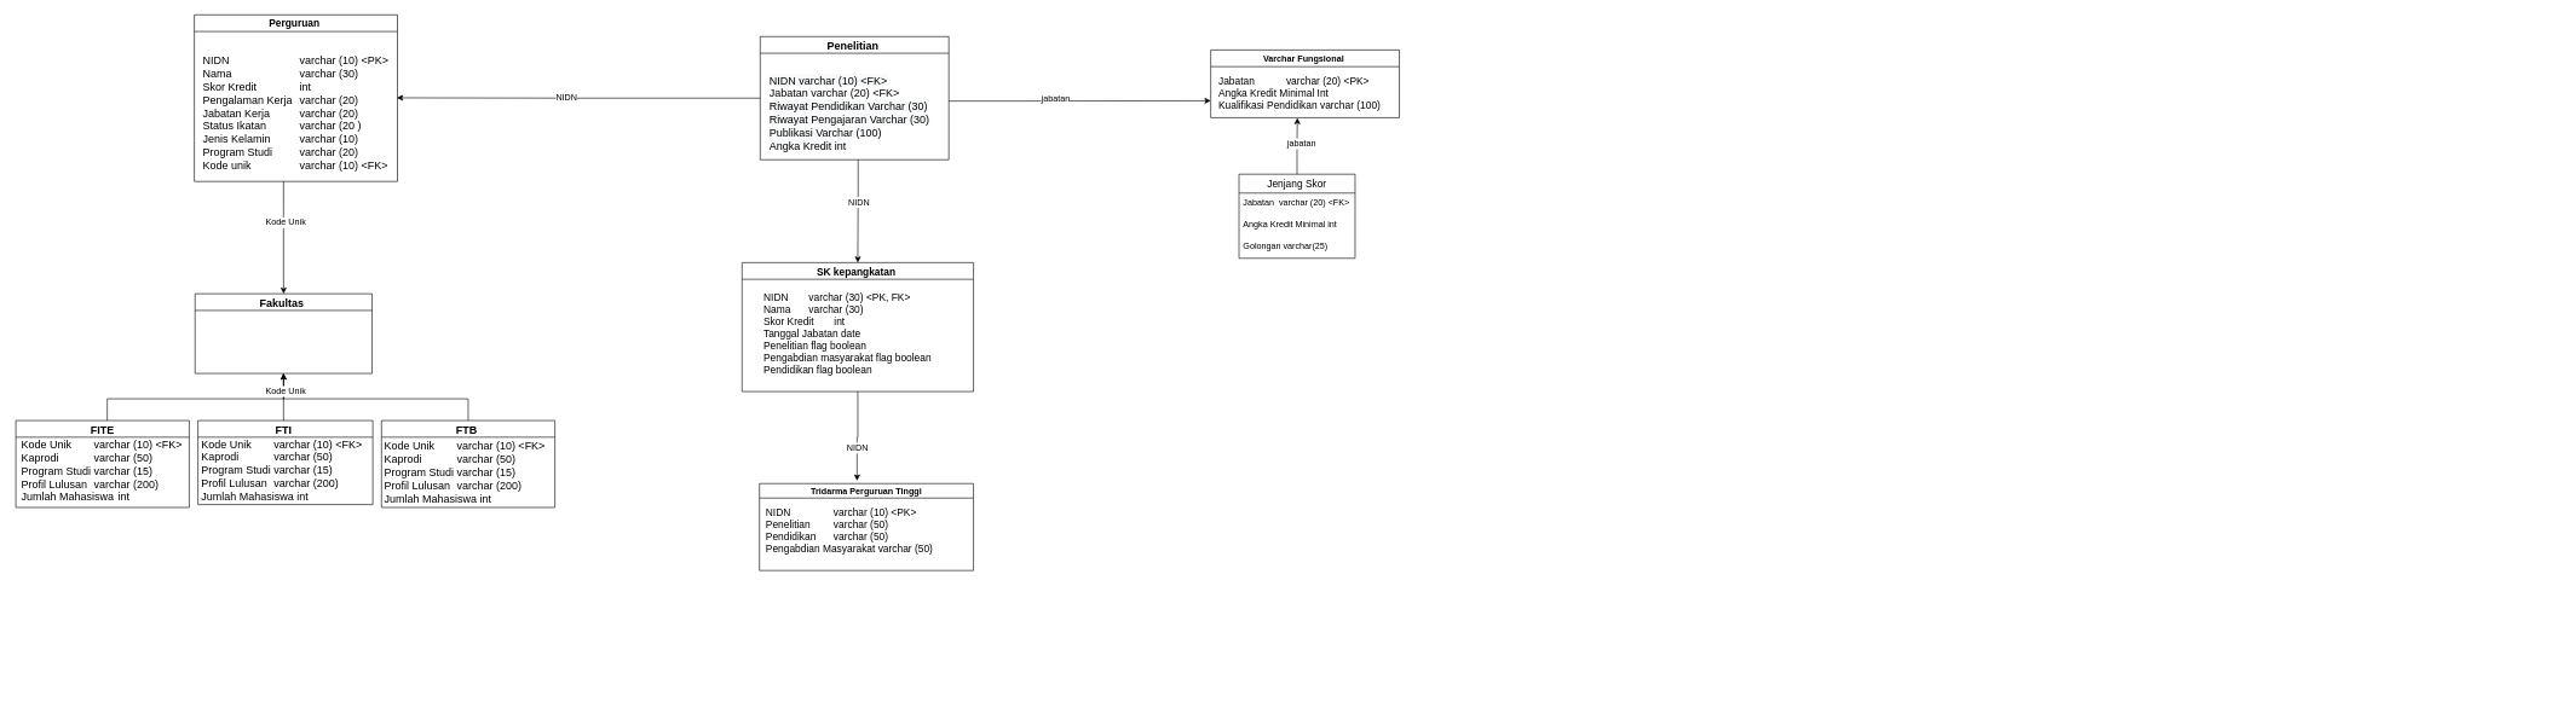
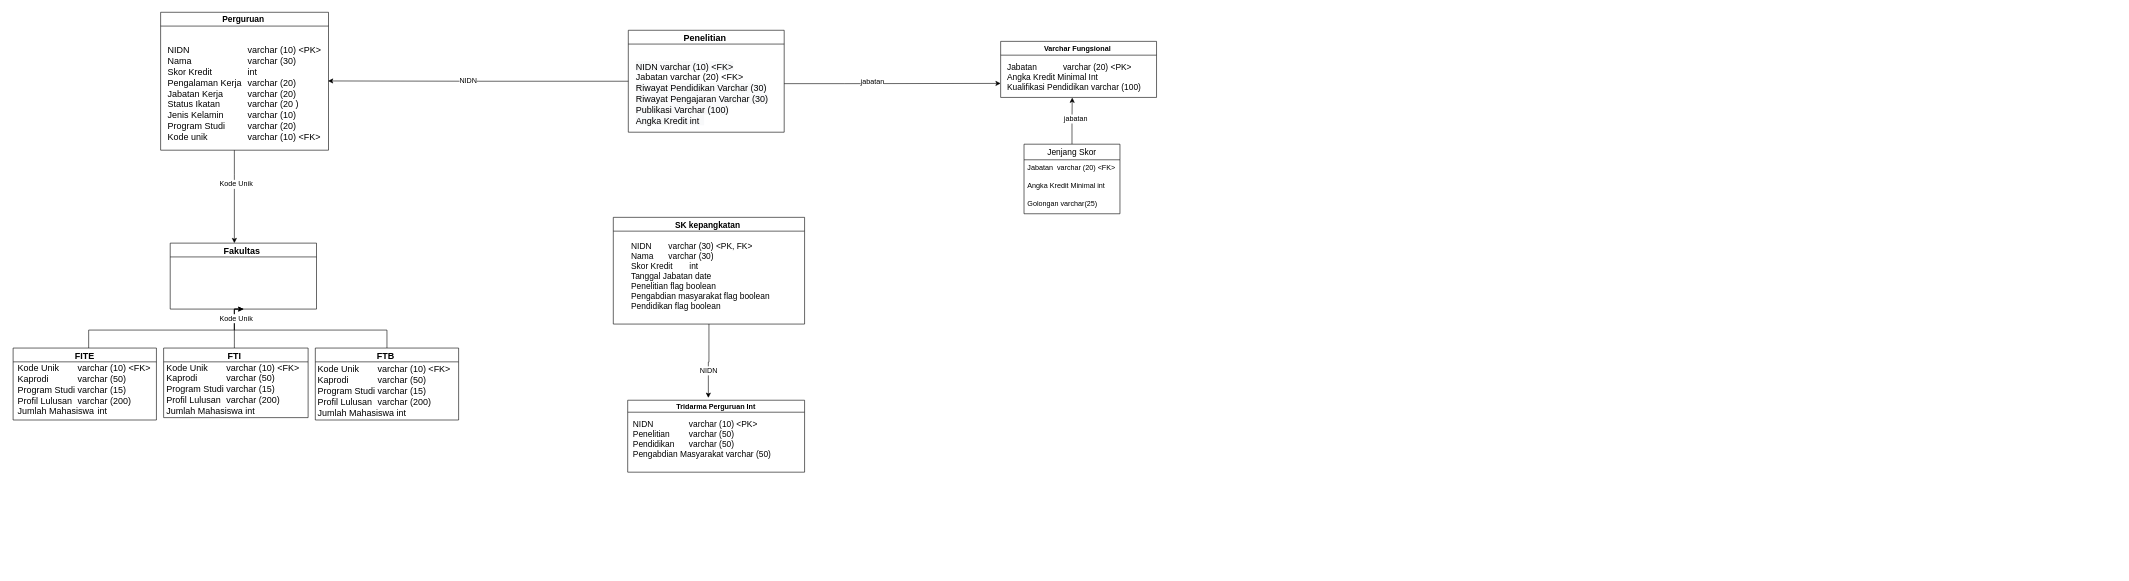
  <mxCell id="0" />
  <mxCell id="1" parent="0" />
  <mxCell id="2" style="edgeStyle=orthogonalEdgeStyle;rounded=0;orthogonalLoop=1;jettySize=auto;html=1;fontSize=12;endArrow=classic;endFill=1;" edge="1" parent="1" source="4" target="6"><mxGeometry relative="1" as="geometry"><Array as="points"><mxPoint x="389" y="290" /><mxPoint x="389" y="290" /></Array></mxGeometry></mxCell>
  <mxCell id="3" value="Kode Unik" style="edgeLabel;html=1;align=center;verticalAlign=middle;resizable=0;points=[];fontSize=12;" vertex="1" connectable="0" parent="2"><mxGeometry x="-0.265" y="2" relative="1" as="geometry"><mxPoint y="-1" as="offset" /></mxGeometry></mxCell>
  <mxCell id="4" value="Perguruan " style="swimlane;fontSize=14;" parent="1" vertex="1"><mxGeometry y="20" width="280" height="230" as="geometry" x="266" /></mxCell>
  <mxCell id="5" value="&lt;font style=&quot;font-size: 15px&quot;&gt;NIDN &lt;span style=&quot;white-space: pre&quot;&gt;&#09;&lt;span style=&quot;white-space: pre&quot;&gt;&#09;&lt;span style=&quot;white-space: pre&quot;&gt;&#09;&lt;/span&gt;&lt;/span&gt;&lt;/span&gt;varchar (10) &amp;lt;PK&amp;gt;&lt;br&gt;Nama &lt;span style=&quot;white-space: pre&quot;&gt;&#09;&lt;span style=&quot;white-space: pre&quot;&gt;&#09;&lt;span style=&quot;white-space: pre&quot;&gt;&#09;&lt;/span&gt;&lt;/span&gt;&lt;/span&gt;varchar (30)&amp;nbsp;&lt;br&gt;Skor Kredit &lt;span style=&quot;white-space: pre&quot;&gt;&#09;&lt;span style=&quot;white-space: pre&quot;&gt;&#09;&lt;/span&gt;&lt;/span&gt;int&amp;nbsp;&lt;br&gt;Pengalaman Kerja &lt;span style=&quot;white-space: pre&quot;&gt;&#09;&lt;/span&gt;varchar (20)&lt;br&gt;Jabatan Kerja &lt;span style=&quot;white-space: pre&quot;&gt;&#09;&lt;span style=&quot;white-space: pre&quot;&gt;&#09;&lt;/span&gt;&lt;/span&gt;varchar (20)&lt;br&gt;Status Ikatan &lt;span style=&quot;white-space: pre&quot;&gt;&#09;&lt;/span&gt;&lt;span style=&quot;white-space: pre&quot;&gt;&#09;&lt;/span&gt;varchar (20 )&lt;br&gt;Jenis Kelamin &lt;span style=&quot;white-space: pre&quot;&gt;&#09;&lt;span style=&quot;white-space: pre&quot;&gt;&#09;&lt;/span&gt;&lt;/span&gt;varchar (10)&lt;br&gt;Program Studi &lt;span style=&quot;white-space: pre&quot;&gt;&#09;&lt;/span&gt;varchar (20)&amp;nbsp;&lt;br&gt;Kode unik &lt;span style=&quot;white-space: pre&quot;&gt;&#09;&lt;/span&gt;&lt;span style=&quot;white-space: pre&quot;&gt;&#09;&lt;/span&gt;varchar (10) &amp;lt;FK&amp;gt;&lt;/font&gt;" style="text;html=1;align=left;verticalAlign=middle;resizable=0;points=[];autosize=1;strokeColor=none;fillColor=none;fontSize=14;" parent="4" vertex="1"><mxGeometry x="10" y="55" width="270" height="160" as="geometry" /></mxCell>
- <mxCell id="6" value="Fakultas " style="swimlane;fontSize=15;" parent="1" vertex="1"><mxGeometry x="267" y="405" width="244" height="110" as="geometry" /></mxCell>
+ <mxCell id="6" value="Fakultas " style="swimlane;fontSize=15;" parent="1" vertex="1"><mxGeometry x="282" y="405" width="244" height="110" as="geometry" /></mxCell>
  <mxCell id="7" value="&lt;span style=&quot;color: rgba(0 , 0 , 0 , 0) ; font-family: monospace ; font-size: 0px&quot;&gt;%3CmxGraphModel%3E%3Croot%3E%3CmxCell%20id%3D%220%22%2F%3E%3CmxCell%20id%3D%221%22%20parent%3D%220%22%2F%3E%3CmxCell%20id%3D%222%22%20value%3D%22Dosen%C2%A0%22%20style%3D%22swimlane%3BfontSize%3D14%3B%22%20vertex%3D%221%22%20parent%3D%221%22%3E%3CmxGeometry%20x%3D%22330%22%20y%3D%2290%22%20width%3D%22260%22%20height%3D%22270%22%20as%3D%22geometry%22%2F%3E%3C%2FmxCell%3E%3CmxCell%20id%3D%223%22%20value%3D%22%26lt%3Bfont%20style%3D%26quot%3Bfont-size%3A%2015px%26quot%3B%26gt%3B%26lt%3Bbr%26gt%3BNIDN%20varchar%20(10)%20%26amp%3Blt%3BPK%26amp%3Bgt%3B%26lt%3Bbr%26gt%3BNama%20Varchar%20(30)%26amp%3Bnbsp%3B%26lt%3Bbr%26gt%3BSkor%20Kredit%20int%26amp%3Bnbsp%3B%26lt%3Bbr%26gt%3BPengalaman%20Kerja%20Varchar%20(20)%26lt%3Bbr%26gt%3BJabatan%20Kerja%20Varchar%20(20)%26lt%3Bbr%26gt%3BStatus%20Ikatan%20Varchar%20(20%20)%26lt%3Bbr%26gt%3Bjenis%20Kelamin%20Varchar%20(10)%26lt%3Bbr%26gt%3BProgram%20Studi%20Varchar%20(20)%26lt%3Bbr%26gt%3BKode%20unik%20Varchar%20(20%20)%26amp%3Bnbsp%3B%26lt%3Bbr%26gt%3BKode%20unik%20Varchar%20(10)%20%26amp%3Blt%3BFK%26amp%3Bgt%3B%26lt%3B%2Ffont%26gt%3B%22%20style%3D%22text%3Bhtml%3D1%3Balign%3Dleft%3BverticalAlign%3Dmiddle%3Bresizable%3D0%3Bpoints%3D%5B%5D%3Bautosize%3D1%3BstrokeColor%3Dnone%3BfillColor%3Dnone%3BfontSize%3D14%3B%22%20vertex%3D%221%22%20parent%3D%222%22%3E%3CmxGeometry%20y%3D%2235%22%20width%3D%22230%22%20height%3D%22200%22%20as%3D%22geometry%22%2F%3E%3C%2FmxCell%3E%3C%2Froot%3E%3C%2FmxGraphModel%3E&lt;/span&gt;" style="text;html=1;align=center;verticalAlign=middle;resizable=0;points=[];autosize=1;strokeColor=none;fillColor=none;fontSize=15;" parent="1" vertex="1"><mxGeometry x="686" y="375" width="20" height="30" as="geometry" /></mxCell>
  <mxCell id="8" style="edgeStyle=orthogonalEdgeStyle;rounded=0;orthogonalLoop=1;jettySize=auto;html=1;entryX=0.5;entryY=1;entryDx=0;entryDy=0;fontSize=12;endArrow=none;endFill=1;" edge="1" parent="1" source="9" target="6"><mxGeometry relative="1" as="geometry"><Array as="points"><mxPoint x="146" y="550" /><mxPoint x="389" y="550" /></Array></mxGeometry></mxCell>
  <mxCell id="9" value="FITE" style="swimlane;fontSize=15;align=center;" parent="1" vertex="1"><mxGeometry x="20" y="580" width="239" height="120" as="geometry" /></mxCell>
  <mxCell id="10" value="Kode Unik &lt;span style=&quot;white-space: pre&quot;&gt;&#09;&lt;/span&gt;varchar (10) &amp;lt;FK&amp;gt;&lt;br&gt;Kaprodi&lt;span style=&quot;white-space: pre&quot;&gt;&#09;&lt;/span&gt;&lt;span style=&quot;white-space: pre&quot;&gt;&#09;&lt;/span&gt;varchar (50)&lt;br&gt;Program Studi varchar (15)&lt;br&gt;Profil Lulusan &lt;span style=&quot;white-space: pre&quot;&gt;&#09;&lt;/span&gt;varchar (200)&lt;br&gt;Jumlah Mahasiswa&lt;span style=&quot;white-space: pre&quot;&gt;&#09;&lt;/span&gt;int&lt;br&gt;" style="text;html=1;align=left;verticalAlign=middle;resizable=0;points=[];autosize=1;strokeColor=none;fillColor=none;fontSize=15;" parent="9" vertex="1"><mxGeometry x="6" y="19" width="240" height="100" as="geometry" /></mxCell>
  <mxCell id="11" style="edgeStyle=orthogonalEdgeStyle;rounded=0;orthogonalLoop=1;jettySize=auto;html=1;entryX=0.5;entryY=1;entryDx=0;entryDy=0;fontSize=12;endArrow=classic;endFill=1;" edge="1" parent="1" source="12" target="6"><mxGeometry relative="1" as="geometry"><Array as="points"><mxPoint x="643" y="550" /><mxPoint x="389" y="550" /></Array></mxGeometry></mxCell>
  <mxCell id="12" value="FTB " style="swimlane;fontSize=15;startSize=23;" parent="1" vertex="1"><mxGeometry x="524" y="580" width="239" height="120" as="geometry" /></mxCell>
  <mxCell id="13" value="Kode Unik &lt;span style=&quot;white-space: pre&quot;&gt;&#09;&lt;/span&gt;varchar (10) &amp;lt;FK&amp;gt;&lt;br&gt;Kaprodi&lt;span style=&quot;white-space: pre&quot;&gt;&#09;&lt;/span&gt;&lt;span style=&quot;white-space: pre&quot;&gt;&#09;&lt;/span&gt;varchar (50)&lt;br&gt;Program Studi varchar (15)&lt;br&gt;Profil Lulusan &lt;span style=&quot;white-space: pre&quot;&gt;&#09;&lt;/span&gt;varchar (200)&lt;br&gt;Jumlah Mahasiswa int&amp;nbsp;" style="text;html=1;align=left;verticalAlign=middle;resizable=0;points=[];autosize=1;strokeColor=none;fillColor=none;fontSize=15;" parent="12" vertex="1"><mxGeometry x="2" y="21" width="240" height="100" as="geometry" /></mxCell>
  <mxCell id="14" style="edgeStyle=orthogonalEdgeStyle;rounded=0;orthogonalLoop=1;jettySize=auto;html=1;entryX=0.5;entryY=1;entryDx=0;entryDy=0;fontSize=12;endArrow=classic;endFill=1;" edge="1" parent="1" source="16" target="6"><mxGeometry relative="1" as="geometry"><Array as="points"><mxPoint x="389" y="570" /><mxPoint x="389" y="570" /></Array></mxGeometry></mxCell>
  <mxCell id="15" value="Kode Unik" style="edgeLabel;html=1;align=center;verticalAlign=middle;resizable=0;points=[];fontSize=12;" vertex="1" connectable="0" parent="14"><mxGeometry x="0.249" y="-2" relative="1" as="geometry"><mxPoint as="offset" /></mxGeometry></mxCell>
  <mxCell id="16" value="FTI " style="swimlane;fontSize=15;" parent="1" vertex="1"><mxGeometry x="271" y="580" width="241" height="116" as="geometry" /></mxCell>
  <mxCell id="17" value="Kode Unik &lt;span style=&quot;white-space: pre&quot;&gt;&#09;&lt;/span&gt;varchar (10) &amp;lt;FK&amp;gt;&lt;br&gt;Kaprodi&lt;span style=&quot;white-space: pre&quot;&gt;&#09;&lt;/span&gt;&lt;span style=&quot;white-space: pre&quot;&gt;&#09;&lt;/span&gt;varchar (50)&lt;br&gt;Program Studi varchar (15)&lt;br&gt;Profil Lulusan &lt;span style=&quot;white-space: pre&quot;&gt;&#09;&lt;/span&gt;varchar (200)&lt;br&gt;Jumlah Mahasiswa int&amp;nbsp;" style="text;html=1;align=left;verticalAlign=middle;resizable=0;points=[];autosize=1;strokeColor=none;fillColor=none;fontSize=15;" parent="16" vertex="1"><mxGeometry x="3" y="18" width="240" height="100" as="geometry" /></mxCell>
  <mxCell id="18" style="edgeStyle=orthogonalEdgeStyle;rounded=0;orthogonalLoop=1;jettySize=auto;html=1;entryX=0.997;entryY=0.372;entryDx=0;entryDy=0;entryPerimeter=0;fontSize=12;endArrow=classic;endFill=1;" edge="1" parent="1" source="24" target="5"><mxGeometry relative="1" as="geometry" /></mxCell>
  <mxCell id="19" value="NIDN" style="edgeLabel;html=1;align=center;verticalAlign=middle;resizable=0;points=[];fontSize=12;" vertex="1" connectable="0" parent="18"><mxGeometry x="0.068" relative="1" as="geometry"><mxPoint as="offset" /></mxGeometry></mxCell>
  <mxCell id="20" style="edgeStyle=orthogonalEdgeStyle;rounded=0;orthogonalLoop=1;jettySize=auto;html=1;entryX=0;entryY=0.75;entryDx=0;entryDy=0;fontSize=12;endArrow=classic;endFill=1;" edge="1" parent="1" source="24" target="28"><mxGeometry relative="1" as="geometry"><Array as="points"><mxPoint x="1406" y="139" /><mxPoint x="1406" y="139" /></Array></mxGeometry></mxCell>
  <mxCell id="21" value="jabatan" style="edgeLabel;html=1;align=center;verticalAlign=middle;resizable=0;points=[];fontSize=12;" vertex="1" connectable="0" parent="20"><mxGeometry x="-0.186" y="3" relative="1" as="geometry"><mxPoint as="offset" /></mxGeometry></mxCell>
- <mxCell id="22" style="edgeStyle=orthogonalEdgeStyle;rounded=0;orthogonalLoop=1;jettySize=auto;html=1;entryX=0.5;entryY=0;entryDx=0;entryDy=0;fontSize=12;endArrow=classic;endFill=1;" edge="1" parent="1" source="24" target="41"><mxGeometry relative="1" as="geometry"><Array as="points"><mxPoint x="1181" y="260" /><mxPoint x="1181" y="260" /></Array></mxGeometry></mxCell>
- <mxCell id="23" value="NIDN" style="edgeLabel;html=1;align=center;verticalAlign=middle;resizable=0;points=[];fontSize=12;" vertex="1" connectable="0" parent="22"><mxGeometry x="-0.185" y="1" relative="1" as="geometry"><mxPoint as="offset" /></mxGeometry></mxCell>
  <mxCell id="24" value="Penelitian " style="swimlane;fontSize=15;" parent="1" vertex="1"><mxGeometry x="1046" y="50" width="260" height="170" as="geometry" /></mxCell>
  <mxCell id="25" value="&lt;span style=&quot;color: rgb(0 , 0 , 0) ; font-family: &amp;#34;helvetica&amp;#34; ; font-size: 15px ; font-style: normal ; font-weight: 400 ; letter-spacing: normal ; text-align: left ; text-indent: 0px ; text-transform: none ; word-spacing: 0px ; background-color: rgb(248 , 249 , 250) ; display: inline ; float: none&quot;&gt;NIDN varchar (10) &amp;lt;FK&amp;gt;&lt;br&gt;&lt;/span&gt;Jabatan varchar (20) &amp;lt;FK&amp;gt;&lt;br style=&quot;color: rgb(0 , 0 , 0) ; font-family: &amp;#34;helvetica&amp;#34; ; font-size: 15px ; font-style: normal ; font-weight: 400 ; letter-spacing: normal ; text-align: left ; text-indent: 0px ; text-transform: none ; word-spacing: 0px ; background-color: rgb(248 , 249 , 250)&quot;&gt;&lt;span style=&quot;color: rgb(0 , 0 , 0) ; font-family: &amp;#34;helvetica&amp;#34; ; font-size: 15px ; font-style: normal ; font-weight: 400 ; letter-spacing: normal ; text-align: left ; text-indent: 0px ; text-transform: none ; word-spacing: 0px ; background-color: rgb(248 , 249 , 250) ; display: inline ; float: none&quot;&gt;Riwayat Pendidikan Varchar (30)&lt;/span&gt;&lt;br style=&quot;color: rgb(0 , 0 , 0) ; font-family: &amp;#34;helvetica&amp;#34; ; font-size: 15px ; font-style: normal ; font-weight: 400 ; letter-spacing: normal ; text-align: left ; text-indent: 0px ; text-transform: none ; word-spacing: 0px ; background-color: rgb(248 , 249 , 250)&quot;&gt;&lt;span style=&quot;color: rgb(0 , 0 , 0) ; font-family: &amp;#34;helvetica&amp;#34; ; font-size: 15px ; font-style: normal ; font-weight: 400 ; letter-spacing: normal ; text-align: left ; text-indent: 0px ; text-transform: none ; word-spacing: 0px ; background-color: rgb(248 , 249 , 250) ; display: inline ; float: none&quot;&gt;Riwayat Pengajaran Varchar (30)&lt;/span&gt;&lt;br style=&quot;color: rgb(0 , 0 , 0) ; font-family: &amp;#34;helvetica&amp;#34; ; font-size: 15px ; font-style: normal ; font-weight: 400 ; letter-spacing: normal ; text-align: left ; text-indent: 0px ; text-transform: none ; word-spacing: 0px ; background-color: rgb(248 , 249 , 250)&quot;&gt;&lt;span style=&quot;color: rgb(0 , 0 , 0) ; font-family: &amp;#34;helvetica&amp;#34; ; font-size: 15px ; font-style: normal ; font-weight: 400 ; letter-spacing: normal ; text-align: left ; text-indent: 0px ; text-transform: none ; word-spacing: 0px ; background-color: rgb(248 , 249 , 250) ; display: inline ; float: none&quot;&gt;Publikasi Varchar (100)&lt;/span&gt;&lt;br style=&quot;color: rgb(0 , 0 , 0) ; font-family: &amp;#34;helvetica&amp;#34; ; font-size: 15px ; font-style: normal ; font-weight: 400 ; letter-spacing: normal ; text-align: left ; text-indent: 0px ; text-transform: none ; word-spacing: 0px ; background-color: rgb(248 , 249 , 250)&quot;&gt;&lt;span style=&quot;color: rgb(0 , 0 , 0) ; font-family: &amp;#34;helvetica&amp;#34; ; font-size: 15px ; font-style: normal ; font-weight: 400 ; letter-spacing: normal ; text-align: left ; text-indent: 0px ; text-transform: none ; word-spacing: 0px ; background-color: rgb(248 , 249 , 250) ; display: inline ; float: none&quot;&gt;Angka Kredit int&amp;nbsp;&amp;nbsp;&lt;/span&gt;" style="text;whiteSpace=wrap;html=1;fontSize=15;" parent="24" vertex="1"><mxGeometry x="11" y="45" width="235" height="110" as="geometry" /></mxCell>
  <mxCell id="26" value="" style="group" parent="1" vertex="1" connectable="0"><mxGeometry x="1316" y="362" width="2210" height="255" as="geometry" /></mxCell>
  <mxCell id="27" value="" style="group" parent="26" vertex="1" connectable="0"><mxGeometry x="10" y="-340" width="2110" height="610" as="geometry" /></mxCell>
  <mxCell id="28" value="Varchar Fungsional " style="swimlane;startSize=23;" parent="27" vertex="1"><mxGeometry x="341" y="46.5" width="260" height="93.5" as="geometry" /></mxCell>
  <mxCell id="29" value="Jabatan&amp;nbsp;&lt;span style=&quot;white-space: pre&quot;&gt;&#09;&lt;/span&gt;&lt;span style=&quot;white-space: pre&quot;&gt;&#09;&lt;/span&gt;varchar (20) &amp;lt;PK&amp;gt;&lt;br style=&quot;font-size: 14px&quot;&gt;Angka Kredit Minimal Int&amp;nbsp;&lt;br style=&quot;font-size: 14px&quot;&gt;Kualifikasi Pendidikan varchar (100)" style="text;html=1;align=left;verticalAlign=middle;resizable=0;points=[];autosize=1;strokeColor=none;fillColor=none;fontSize=14;" parent="28" vertex="1"><mxGeometry x="9" y="29" width="240" height="60" as="geometry" /></mxCell>
  <mxCell id="30" style="edgeStyle=orthogonalEdgeStyle;rounded=0;orthogonalLoop=1;jettySize=auto;html=1;entryX=0.46;entryY=1.08;entryDx=0;entryDy=0;entryPerimeter=0;fontSize=12;endArrow=classic;endFill=1;" edge="1" parent="27" source="32" target="29"><mxGeometry relative="1" as="geometry" /></mxCell>
  <mxCell id="31" value="jabatan" style="edgeLabel;html=1;align=center;verticalAlign=middle;resizable=0;points=[];fontSize=12;" vertex="1" connectable="0" parent="30"><mxGeometry x="0.066" y="-2" relative="1" as="geometry"><mxPoint x="3" y="-1" as="offset" /></mxGeometry></mxCell>
  <mxCell id="32" value="Jenjang Skor" style="swimlane;fontStyle=0;childLayout=stackLayout;horizontal=1;startSize=26;horizontalStack=0;resizeParent=1;resizeParentMax=0;resizeLast=0;collapsible=1;marginBottom=0;align=center;fontSize=14;" vertex="1" parent="27"><mxGeometry x="380" y="218" width="160" height="116" as="geometry" /></mxCell>
  <mxCell id="33" value="Jabatan  varchar (20) &lt;FK&gt;" style="text;strokeColor=none;fillColor=none;spacingLeft=4;spacingRight=4;overflow=hidden;rotatable=0;points=[[0,0.5],[1,0.5]];portConstraint=eastwest;fontSize=12;" vertex="1" parent="32"><mxGeometry y="26" width="160" height="30" as="geometry" /></mxCell>
  <mxCell id="34" value="Angka Kredit Minimal int" style="text;strokeColor=none;fillColor=none;spacingLeft=4;spacingRight=4;overflow=hidden;rotatable=0;points=[[0,0.5],[1,0.5]];portConstraint=eastwest;fontSize=12;" vertex="1" parent="32"><mxGeometry y="56" width="160" height="30" as="geometry" /></mxCell>
  <mxCell id="35" value="Golongan varchar(25)" style="text;strokeColor=none;fillColor=none;spacingLeft=4;spacingRight=4;overflow=hidden;rotatable=0;points=[[0,0.5],[1,0.5]];portConstraint=eastwest;fontSize=12;" vertex="1" parent="32"><mxGeometry y="86" width="160" height="30" as="geometry" /></mxCell>
  <mxCell id="36" value="" style="group" parent="1" vertex="1" connectable="0"><mxGeometry x="830" y="667" width="760" height="280" as="geometry" /></mxCell>
- <mxCell id="37" value="Tridarma Perguruan Tinggi" style="swimlane;startSize=20;" parent="36" vertex="1"><mxGeometry x="215" width="295" height="120" as="geometry" /></mxCell>
+ <mxCell id="37" value="Tridarma Perguruan Int" style="swimlane;startSize=20;" parent="36" vertex="1"><mxGeometry x="215" width="295" height="120" as="geometry" /></mxCell>
  <mxCell id="38" value="NIDN&lt;span style=&quot;white-space: pre&quot;&gt;&#09;&lt;/span&gt;&lt;span style=&quot;white-space: pre&quot;&gt;&#09;&lt;/span&gt;varchar (10) &amp;lt;PK&amp;gt;&lt;br&gt;Penelitian&lt;span style=&quot;white-space: pre&quot;&gt;&#09;&lt;/span&gt;varchar (50)&lt;br&gt;Pendidikan&lt;span style=&quot;white-space: pre&quot;&gt;&#09;&lt;/span&gt;varchar (50)&lt;br&gt;Pengabdian Masyarakat varchar (50)&amp;nbsp;" style="text;html=1;align=left;verticalAlign=middle;resizable=0;points=[];autosize=1;strokeColor=none;fillColor=none;fontSize=14;" parent="37" vertex="1"><mxGeometry x="7" y="30" width="250" height="70" as="geometry" /></mxCell>
  <mxCell id="39" style="edgeStyle=orthogonalEdgeStyle;rounded=0;orthogonalLoop=1;jettySize=auto;html=1;entryX=0.456;entryY=-0.033;entryDx=0;entryDy=0;entryPerimeter=0;fontSize=12;endArrow=classic;endFill=1;" edge="1" parent="1" source="41" target="37"><mxGeometry relative="1" as="geometry" /></mxCell>
  <mxCell id="40" value="NIDN" style="edgeLabel;html=1;align=center;verticalAlign=middle;resizable=0;points=[];fontSize=12;" vertex="1" connectable="0" parent="39"><mxGeometry x="0.276" relative="1" as="geometry"><mxPoint as="offset" /></mxGeometry></mxCell>
  <mxCell id="41" value="SK kepangkatan " style="swimlane;fontSize=14;" parent="1" vertex="1"><mxGeometry x="1021" y="362" width="319" height="178" as="geometry" /></mxCell>
  <mxCell id="42" value="NIDN&amp;nbsp;&lt;span style=&quot;white-space: pre&quot;&gt;&#09;&lt;/span&gt;varchar (30) &amp;lt;PK, FK&amp;gt;&lt;br&gt;Nama&amp;nbsp;&lt;span style=&quot;white-space: pre&quot;&gt;&#09;&lt;/span&gt;varchar (30)&lt;br&gt;Skor Kredit&lt;span style=&quot;white-space: pre&quot;&gt;&#09;&lt;/span&gt;&amp;nbsp;int&amp;nbsp;&lt;br&gt;Tanggal Jabatan&amp;nbsp;date&lt;br&gt;Penelitian flag boolean&lt;br&gt;Pengabdian masyarakat flag boolean&lt;br&gt;Pendidikan flag boolean" style="text;html=1;align=left;verticalAlign=middle;resizable=0;points=[];autosize=1;strokeColor=none;fillColor=none;fontSize=14;" parent="41" vertex="1"><mxGeometry x="28" y="38" width="250" height="120" as="geometry" /></mxCell>
